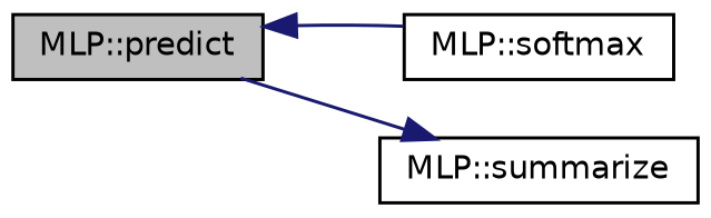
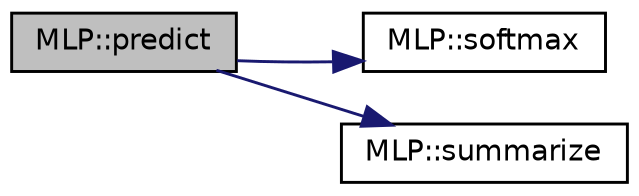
  digraph {
    rankdir=LR
    node [color=black fontname=Helvetica fontsize=10 shape=record]
    edge [color=midnightblue fontname=Helvetica fontsize=10 labelfontname=Helvetica labelfontsize=10 style=solid]
    n1 [fillcolor=grey75 fontcolor=black height=0.2 label="MLP::predict" style=filled width=0.4]
    n2 [height=0.2 label="MLP::softmax" width=0.4]
    n3 [height=0.2 label="MLP::summarize" width=0.4]
-   n2 -> n1
+   n1 -> n2
    n1 -> n3
  }
